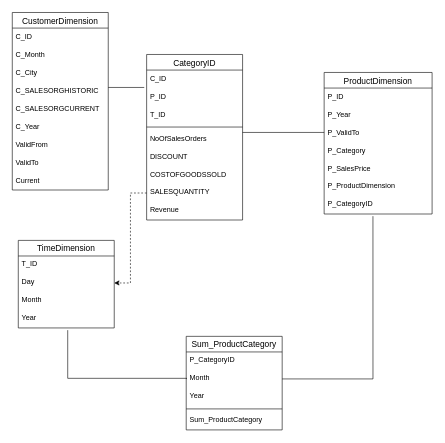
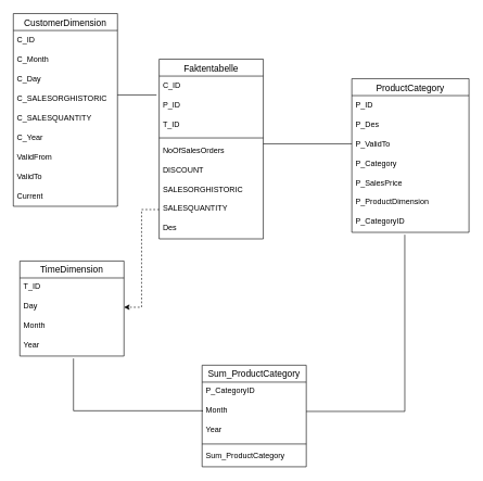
  <mxCell id="0" />
  <mxCell id="1" parent="0" />
- <mxCell id="2" value="CategoryID" style="swimlane;fontStyle=0;childLayout=stackLayout;horizontal=1;startSize=26;horizontalStack=0;resizeParent=1;resizeParentMax=0;resizeLast=0;collapsible=1;marginBottom=0;align=center;fontSize=14;" parent="1" vertex="1"><mxGeometry x="244" y="90" width="160" height="276" as="geometry" /></mxCell>
+ <mxCell id="2" value="Faktentabelle" style="swimlane;fontStyle=0;childLayout=stackLayout;horizontal=1;startSize=26;horizontalStack=0;resizeParent=1;resizeParentMax=0;resizeLast=0;collapsible=1;marginBottom=0;align=center;fontSize=14;" parent="1" vertex="1"><mxGeometry x="244" y="90" width="160" height="276" as="geometry" /></mxCell>
  <mxCell id="3" value="C_ID" style="text;strokeColor=none;fillColor=none;spacingLeft=4;spacingRight=4;overflow=hidden;rotatable=0;points=[[0,0.5],[1,0.5]];portConstraint=eastwest;fontSize=12;" parent="2" vertex="1"><mxGeometry y="26" width="160" height="30" as="geometry" /></mxCell>
  <mxCell id="4" value="P_ID" style="text;strokeColor=none;fillColor=none;spacingLeft=4;spacingRight=4;overflow=hidden;rotatable=0;points=[[0,0.5],[1,0.5]];portConstraint=eastwest;fontSize=12;" parent="2" vertex="1"><mxGeometry y="56" width="160" height="30" as="geometry" /></mxCell>
  <mxCell id="5" value="T_ID" style="text;strokeColor=none;fillColor=none;spacingLeft=4;spacingRight=4;overflow=hidden;rotatable=0;points=[[0,0.5],[1,0.5]];portConstraint=eastwest;fontSize=12;" parent="2" vertex="1"><mxGeometry y="86" width="160" height="30" as="geometry" /></mxCell>
  <mxCell id="6" value="" style="line;strokeWidth=1;rotatable=0;dashed=0;labelPosition=right;align=left;verticalAlign=middle;spacingTop=0;spacingLeft=6;points=[];portConstraint=eastwest;" parent="2" vertex="1"><mxGeometry y="116" width="160" height="10" as="geometry" /></mxCell>
  <mxCell id="7" value="NoOfSalesOrders" style="text;strokeColor=none;fillColor=none;spacingLeft=4;spacingRight=4;overflow=hidden;rotatable=0;points=[[0,0.5],[1,0.5]];portConstraint=eastwest;fontSize=12;" parent="2" vertex="1"><mxGeometry y="126" width="160" height="30" as="geometry" /></mxCell>
  <mxCell id="8" value="DISCOUNT" style="text;strokeColor=none;fillColor=none;spacingLeft=4;spacingRight=4;overflow=hidden;rotatable=0;points=[[0,0.5],[1,0.5]];portConstraint=eastwest;fontSize=12;" parent="2" vertex="1"><mxGeometry y="156" width="160" height="30" as="geometry" /></mxCell>
- <mxCell id="9" value="COSTOFGOODSSOLD" style="text;strokeColor=none;fillColor=none;spacingLeft=4;spacingRight=4;overflow=hidden;rotatable=0;points=[[0,0.5],[1,0.5]];portConstraint=eastwest;fontSize=12;" parent="2" vertex="1"><mxGeometry y="186" width="160" height="30" as="geometry" /></mxCell>
+ <mxCell id="9" value="SALESORGHISTORIC" style="text;strokeColor=none;fillColor=none;spacingLeft=4;spacingRight=4;overflow=hidden;rotatable=0;points=[[0,0.5],[1,0.5]];portConstraint=eastwest;fontSize=12;" parent="2" vertex="1"><mxGeometry y="186" width="160" height="30" as="geometry" /></mxCell>
  <mxCell id="10" value="SALESQUANTITY" style="text;strokeColor=none;fillColor=none;spacingLeft=4;spacingRight=4;overflow=hidden;rotatable=0;points=[[0,0.5],[1,0.5]];portConstraint=eastwest;fontSize=12;" parent="2" vertex="1"><mxGeometry y="216" width="160" height="30" as="geometry" /></mxCell>
- <mxCell id="11" value="Revenue" style="text;strokeColor=none;fillColor=none;spacingLeft=4;spacingRight=4;overflow=hidden;rotatable=0;points=[[0,0.5],[1,0.5]];portConstraint=eastwest;fontSize=12;" parent="2" vertex="1"><mxGeometry y="246" width="160" height="30" as="geometry" /></mxCell>
+ <mxCell id="11" value="Des" style="text;strokeColor=none;fillColor=none;spacingLeft=4;spacingRight=4;overflow=hidden;rotatable=0;points=[[0,0.5],[1,0.5]];portConstraint=eastwest;fontSize=12;" parent="2" vertex="1"><mxGeometry y="246" width="160" height="30" as="geometry" /></mxCell>
  <mxCell id="12" value="TimeDimension" style="swimlane;fontStyle=0;childLayout=stackLayout;horizontal=1;startSize=26;horizontalStack=0;resizeParent=1;resizeParentMax=0;resizeLast=0;collapsible=1;marginBottom=0;align=center;fontSize=14;" parent="1" vertex="1"><mxGeometry x="30" y="400" width="160" height="146" as="geometry" /></mxCell>
  <mxCell id="13" value="T_ID&#10;" style="text;strokeColor=none;fillColor=none;spacingLeft=4;spacingRight=4;overflow=hidden;rotatable=0;points=[[0,0.5],[1,0.5]];portConstraint=eastwest;fontSize=12;" parent="12" vertex="1"><mxGeometry y="26" width="160" height="30" as="geometry" /></mxCell>
  <mxCell id="14" value="Day" style="text;strokeColor=none;fillColor=none;spacingLeft=4;spacingRight=4;overflow=hidden;rotatable=0;points=[[0,0.5],[1,0.5]];portConstraint=eastwest;fontSize=12;" parent="12" vertex="1"><mxGeometry y="56" width="160" height="30" as="geometry" /></mxCell>
  <mxCell id="15" value="Month" style="text;strokeColor=none;fillColor=none;spacingLeft=4;spacingRight=4;overflow=hidden;rotatable=0;points=[[0,0.5],[1,0.5]];portConstraint=eastwest;fontSize=12;" parent="12" vertex="1"><mxGeometry y="86" width="160" height="30" as="geometry" /></mxCell>
  <mxCell id="16" value="Year" style="text;strokeColor=none;fillColor=none;spacingLeft=4;spacingRight=4;overflow=hidden;rotatable=0;points=[[0,0.5],[1,0.5]];portConstraint=eastwest;fontSize=12;" parent="12" vertex="1"><mxGeometry y="116" width="160" height="30" as="geometry" /></mxCell>
  <mxCell id="17" value="CustomerDimension" style="swimlane;fontStyle=0;childLayout=stackLayout;horizontal=1;startSize=26;horizontalStack=0;resizeParent=1;resizeParentMax=0;resizeLast=0;collapsible=1;marginBottom=0;align=center;fontSize=14;" parent="1" vertex="1"><mxGeometry x="20" y="20" width="160" height="296" as="geometry"><mxRectangle x="320" y="240" width="140" height="26" as="alternateBounds" /></mxGeometry></mxCell>
  <mxCell id="18" value="C_ID" style="text;strokeColor=none;fillColor=none;spacingLeft=4;spacingRight=4;overflow=hidden;rotatable=0;points=[[0,0.5],[1,0.5]];portConstraint=eastwest;fontSize=12;" parent="17" vertex="1"><mxGeometry y="26" width="160" height="30" as="geometry" /></mxCell>
  <mxCell id="19" value="C_Month" style="text;strokeColor=none;fillColor=none;spacingLeft=4;spacingRight=4;overflow=hidden;rotatable=0;points=[[0,0.5],[1,0.5]];portConstraint=eastwest;fontSize=12;" parent="17" vertex="1"><mxGeometry y="56" width="160" height="30" as="geometry" /></mxCell>
- <mxCell id="20" value="C_City" style="text;strokeColor=none;fillColor=none;spacingLeft=4;spacingRight=4;overflow=hidden;rotatable=0;points=[[0,0.5],[1,0.5]];portConstraint=eastwest;fontSize=12;" parent="17" vertex="1"><mxGeometry y="86" width="160" height="30" as="geometry" /></mxCell>
+ <mxCell id="20" value="C_Day" style="text;strokeColor=none;fillColor=none;spacingLeft=4;spacingRight=4;overflow=hidden;rotatable=0;points=[[0,0.5],[1,0.5]];portConstraint=eastwest;fontSize=12;" parent="17" vertex="1"><mxGeometry y="86" width="160" height="30" as="geometry" /></mxCell>
  <mxCell id="21" value="C_SALESORGHISTORIC" style="text;strokeColor=none;fillColor=none;spacingLeft=4;spacingRight=4;overflow=hidden;rotatable=0;points=[[0,0.5],[1,0.5]];portConstraint=eastwest;fontSize=12;" parent="17" vertex="1"><mxGeometry y="116" width="160" height="30" as="geometry" /></mxCell>
- <mxCell id="22" value="C_SALESORGCURRENT" style="text;strokeColor=none;fillColor=none;spacingLeft=4;spacingRight=4;overflow=hidden;rotatable=0;points=[[0,0.5],[1,0.5]];portConstraint=eastwest;fontSize=12;" vertex="1" parent="17"><mxGeometry y="146" width="160" height="30" as="geometry" /></mxCell>
+ <mxCell id="22" value="C_SALESQUANTITY" style="text;strokeColor=none;fillColor=none;spacingLeft=4;spacingRight=4;overflow=hidden;rotatable=0;points=[[0,0.5],[1,0.5]];portConstraint=eastwest;fontSize=12;" vertex="1" parent="17"><mxGeometry y="146" width="160" height="30" as="geometry" /></mxCell>
  <mxCell id="23" value="C_Year" style="text;strokeColor=none;fillColor=none;spacingLeft=4;spacingRight=4;overflow=hidden;rotatable=0;points=[[0,0.5],[1,0.5]];portConstraint=eastwest;fontSize=12;" parent="17" vertex="1"><mxGeometry y="176" width="160" height="30" as="geometry" /></mxCell>
  <mxCell id="24" value="ValidFrom" style="text;strokeColor=none;fillColor=none;spacingLeft=4;spacingRight=4;overflow=hidden;rotatable=0;points=[[0,0.5],[1,0.5]];portConstraint=eastwest;fontSize=12;" parent="17" vertex="1"><mxGeometry y="206" width="160" height="30" as="geometry" /></mxCell>
  <mxCell id="25" value="ValidTo" style="text;strokeColor=none;fillColor=none;spacingLeft=4;spacingRight=4;overflow=hidden;rotatable=0;points=[[0,0.5],[1,0.5]];portConstraint=eastwest;fontSize=12;" parent="17" vertex="1"><mxGeometry y="236" width="160" height="30" as="geometry" /></mxCell>
  <mxCell id="26" value="Current" style="text;strokeColor=none;fillColor=none;spacingLeft=4;spacingRight=4;overflow=hidden;rotatable=0;points=[[0,0.5],[1,0.5]];portConstraint=eastwest;fontSize=12;" parent="17" vertex="1"><mxGeometry y="266" width="160" height="30" as="geometry" /></mxCell>
- <mxCell id="27" value="ProductDimension" style="swimlane;fontStyle=0;childLayout=stackLayout;horizontal=1;startSize=26;horizontalStack=0;resizeParent=1;resizeParentMax=0;resizeLast=0;collapsible=1;marginBottom=0;align=center;fontSize=14;" parent="1" vertex="1"><mxGeometry x="540" y="120" width="180" height="236" as="geometry" /></mxCell>
+ <mxCell id="27" value="ProductCategory" style="swimlane;fontStyle=0;childLayout=stackLayout;horizontal=1;startSize=26;horizontalStack=0;resizeParent=1;resizeParentMax=0;resizeLast=0;collapsible=1;marginBottom=0;align=center;fontSize=14;" parent="1" vertex="1"><mxGeometry x="540" y="120" width="180" height="236" as="geometry" /></mxCell>
  <mxCell id="28" value="P_ID" style="text;strokeColor=none;fillColor=none;spacingLeft=4;spacingRight=4;overflow=hidden;rotatable=0;points=[[0,0.5],[1,0.5]];portConstraint=eastwest;fontSize=12;" parent="27" vertex="1"><mxGeometry y="26" width="180" height="30" as="geometry" /></mxCell>
- <mxCell id="29" value="P_Year" style="text;strokeColor=none;fillColor=none;spacingLeft=4;spacingRight=4;overflow=hidden;rotatable=0;points=[[0,0.5],[1,0.5]];portConstraint=eastwest;fontSize=12;" parent="27" vertex="1"><mxGeometry y="56" width="180" height="30" as="geometry" /></mxCell>
+ <mxCell id="29" value="P_Des" style="text;strokeColor=none;fillColor=none;spacingLeft=4;spacingRight=4;overflow=hidden;rotatable=0;points=[[0,0.5],[1,0.5]];portConstraint=eastwest;fontSize=12;" parent="27" vertex="1"><mxGeometry y="56" width="180" height="30" as="geometry" /></mxCell>
  <mxCell id="30" value="P_ValidTo" style="text;strokeColor=none;fillColor=none;spacingLeft=4;spacingRight=4;overflow=hidden;rotatable=0;points=[[0,0.5],[1,0.5]];portConstraint=eastwest;fontSize=12;" parent="27" vertex="1"><mxGeometry y="86" width="180" height="30" as="geometry" /></mxCell>
  <mxCell id="31" value="P_Category" style="text;strokeColor=none;fillColor=none;spacingLeft=4;spacingRight=4;overflow=hidden;rotatable=0;points=[[0,0.5],[1,0.5]];portConstraint=eastwest;fontSize=12;" parent="27" vertex="1"><mxGeometry y="116" width="180" height="30" as="geometry" /></mxCell>
  <mxCell id="32" value="P_SalesPrice" style="text;strokeColor=none;fillColor=none;spacingLeft=4;spacingRight=4;overflow=hidden;rotatable=0;points=[[0,0.5],[1,0.5]];portConstraint=eastwest;fontSize=12;" parent="27" vertex="1"><mxGeometry y="146" width="180" height="30" as="geometry" /></mxCell>
  <mxCell id="33" value="P_ProductDimension" style="text;strokeColor=none;fillColor=none;spacingLeft=4;spacingRight=4;overflow=hidden;rotatable=0;points=[[0,0.5],[1,0.5]];portConstraint=eastwest;fontSize=12;" parent="27" vertex="1"><mxGeometry y="176" width="180" height="30" as="geometry" /></mxCell>
  <mxCell id="34" value="P_CategoryID" style="text;strokeColor=none;fillColor=none;spacingLeft=4;spacingRight=4;overflow=hidden;rotatable=0;points=[[0,0.5],[1,0.5]];portConstraint=eastwest;fontSize=12;" parent="27" vertex="1"><mxGeometry y="206" width="180" height="30" as="geometry" /></mxCell>
  <mxCell id="35" value="" style="endArrow=none;html=1;rounded=0;edgeStyle=orthogonalEdgeStyle;" parent="1" edge="1"><mxGeometry relative="1" as="geometry"><mxPoint x="404" y="220" as="sourcePoint" /><mxPoint x="540" y="220" as="targetPoint" /></mxGeometry></mxCell>
  <mxCell id="36" value="Sum_ProductCategory" style="swimlane;fontStyle=0;childLayout=stackLayout;horizontal=1;startSize=26;horizontalStack=0;resizeParent=1;resizeParentMax=0;resizeLast=0;collapsible=1;marginBottom=0;align=center;fontSize=14;" parent="1" vertex="1"><mxGeometry x="310" y="560" width="160" height="156" as="geometry" /></mxCell>
  <mxCell id="37" value="P_CategoryID" style="text;strokeColor=none;fillColor=none;spacingLeft=4;spacingRight=4;overflow=hidden;rotatable=0;points=[[0,0.5],[1,0.5]];portConstraint=eastwest;fontSize=12;" parent="36" vertex="1"><mxGeometry y="26" width="160" height="30" as="geometry" /></mxCell>
  <mxCell id="38" value="Month" style="text;strokeColor=none;fillColor=none;spacingLeft=4;spacingRight=4;overflow=hidden;rotatable=0;points=[[0,0.5],[1,0.5]];portConstraint=eastwest;fontSize=12;" parent="36" vertex="1"><mxGeometry y="56" width="160" height="30" as="geometry" /></mxCell>
  <mxCell id="39" value="Year" style="text;strokeColor=none;fillColor=none;spacingLeft=4;spacingRight=4;overflow=hidden;rotatable=0;points=[[0,0.5],[1,0.5]];portConstraint=eastwest;fontSize=12;" parent="36" vertex="1"><mxGeometry y="86" width="160" height="30" as="geometry" /></mxCell>
  <mxCell id="40" value="" style="line;strokeWidth=1;rotatable=0;dashed=0;labelPosition=right;align=left;verticalAlign=middle;spacingTop=0;spacingLeft=6;points=[];portConstraint=eastwest;" parent="36" vertex="1"><mxGeometry y="116" width="160" height="10" as="geometry" /></mxCell>
  <mxCell id="41" value="Sum_ProductCategory" style="text;strokeColor=none;fillColor=none;spacingLeft=4;spacingRight=4;overflow=hidden;rotatable=0;points=[[0,0.5],[1,0.5]];portConstraint=eastwest;fontSize=12;" parent="36" vertex="1"><mxGeometry y="126" width="160" height="30" as="geometry" /></mxCell>
  <mxCell id="42" value="" style="line;strokeWidth=1;rotatable=0;dashed=0;labelPosition=right;align=left;verticalAlign=middle;spacingTop=0;spacingLeft=6;points=[];portConstraint=eastwest;" parent="1" vertex="1"><mxGeometry x="180" y="140" width="60" height="10" as="geometry" /></mxCell>
  <mxCell id="43" value="" style="endArrow=none;html=1;rounded=0;edgeStyle=orthogonalEdgeStyle;exitX=0.515;exitY=1.122;exitDx=0;exitDy=0;exitPerimeter=0;entryX=0;entryY=0.5;entryDx=0;entryDy=0;" parent="1" source="16" target="38" edge="1"><mxGeometry relative="1" as="geometry"><mxPoint x="130" y="440" as="sourcePoint" /><mxPoint x="180" y="440" as="targetPoint" /><Array as="points"><mxPoint x="112" y="630" /><mxPoint x="311" y="630" /></Array></mxGeometry></mxCell>
  <mxCell id="44" value="" style="endArrow=none;html=1;rounded=0;edgeStyle=orthogonalEdgeStyle;exitX=1;exitY=0.5;exitDx=0;exitDy=0;entryX=0.452;entryY=1.12;entryDx=0;entryDy=0;entryPerimeter=0;" parent="1" source="38" target="34" edge="1"><mxGeometry relative="1" as="geometry"><mxPoint x="404" y="510" as="sourcePoint" /><mxPoint x="660" y="400" as="targetPoint" /><Array as="points"><mxPoint x="621" y="631" /></Array></mxGeometry></mxCell>
  <mxCell id="45" style="edgeStyle=orthogonalEdgeStyle;rounded=0;orthogonalLoop=1;jettySize=auto;html=1;entryX=1;entryY=0.5;entryDx=0;entryDy=0;dashed=1;" parent="1" source="10" target="14" edge="1"><mxGeometry relative="1" as="geometry" /></mxCell>
